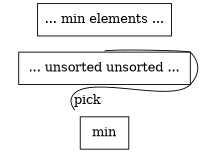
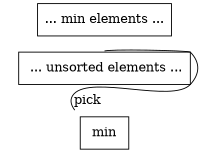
  digraph {
    rankdir=LR
    node [shape=box]
    edge [style=invis]
    n1 [label="... min elements ..."]
    n2 [label=min]
-   n3 [label="... unsorted unsorted ..."]
+   n3 [label=" ... unsorted elements ..."]
    subgraph sub_1 {
      rank=same
      n1
      n2
      n3
    }
    n1 -> n2
    n2 -> n3
    n3 -> n2 [label=pick tailport=n style=""]
  }
